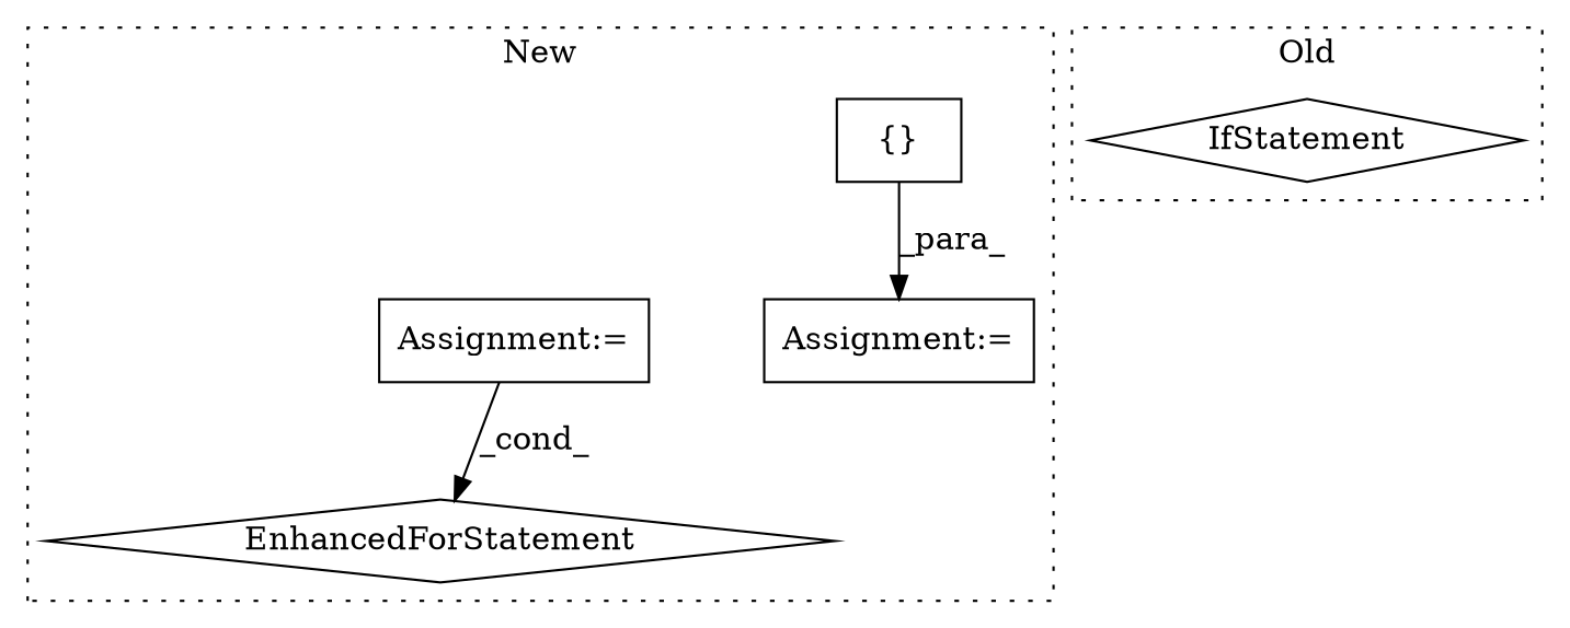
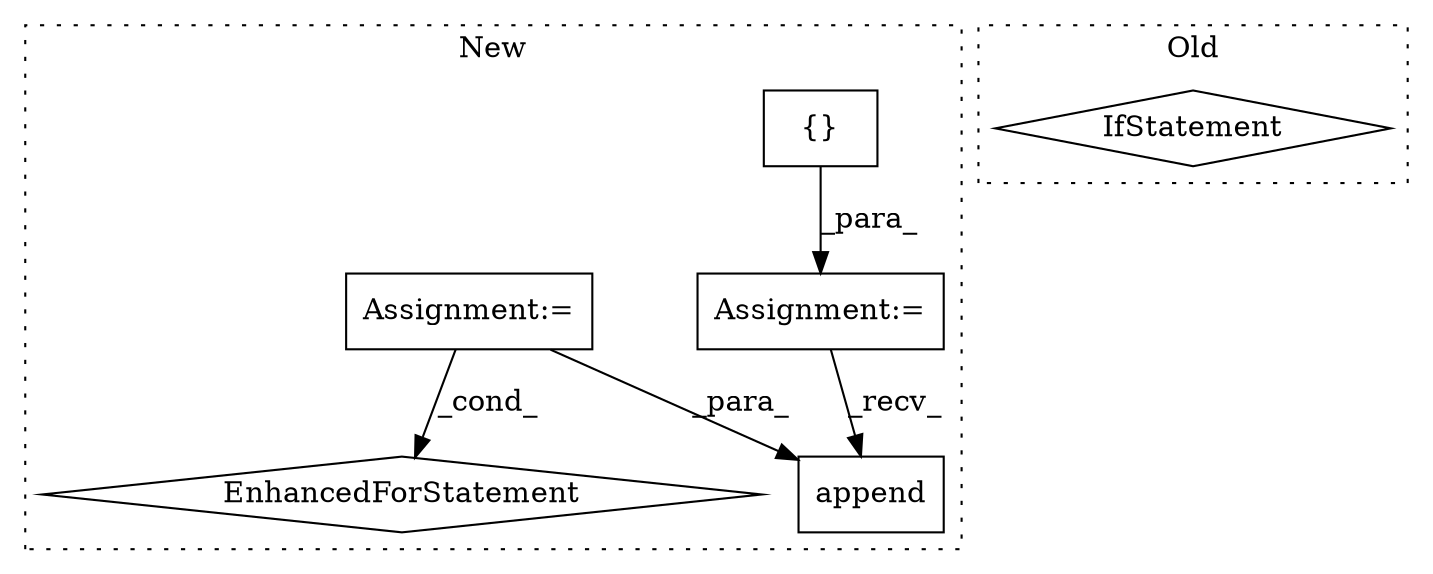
  digraph {
    node [a=7 l="57,2" s="1035,1138" shape=box]
+   n1 [a=32 l="7,1" label=append s="1462,1565"]
    n2 [a=4 l=2 label="{}" s=922]
    n3 [l=1 label="Assignment:=" s=912]
    n4 [label="Assignment:="]
    n5 [a=70 label=EnhancedForStatement shape=diamond]
    n6 [a=25 l=53 label=IfStatement s=1090 shape=diamond]
    subgraph cluster_1 {
      label=New
      style=dotted
+     n1
      n2
      n3
      n4
      n5
    }
    subgraph cluster_2 {
      label=Old
      style=dotted
      n6
    }
    n2 -> n3 [label=_para_]
+   n3 -> n1 [label=_recv_]
+   n4 -> n1 [label=_para_]
    n4 -> n5 [label=_cond_]
  }
